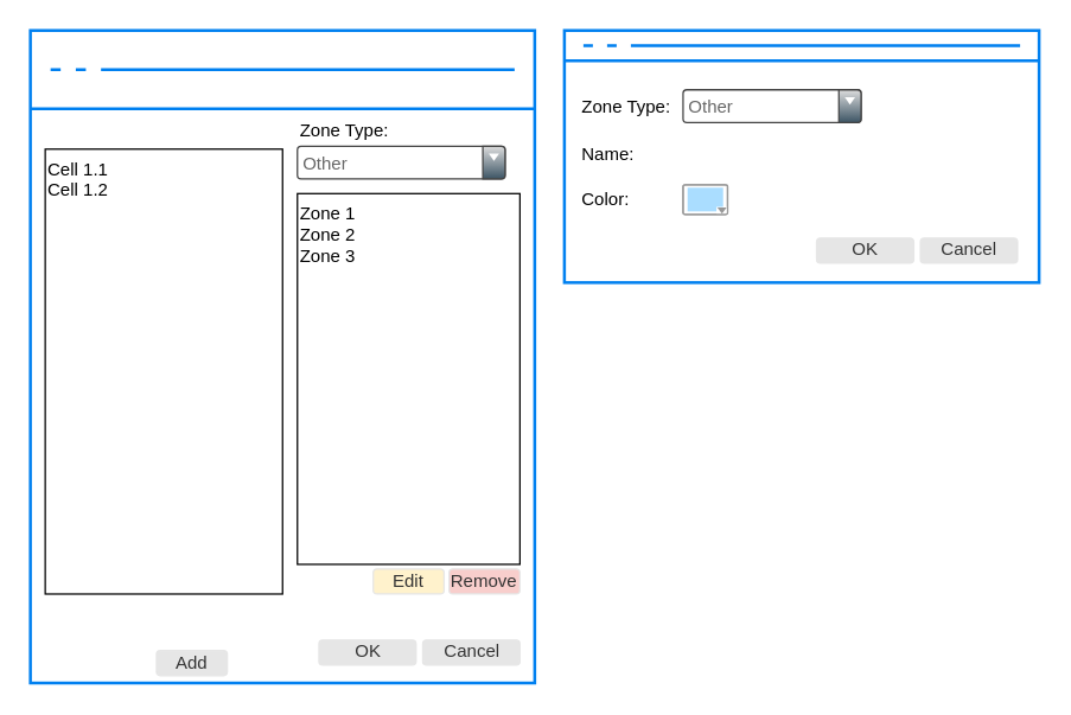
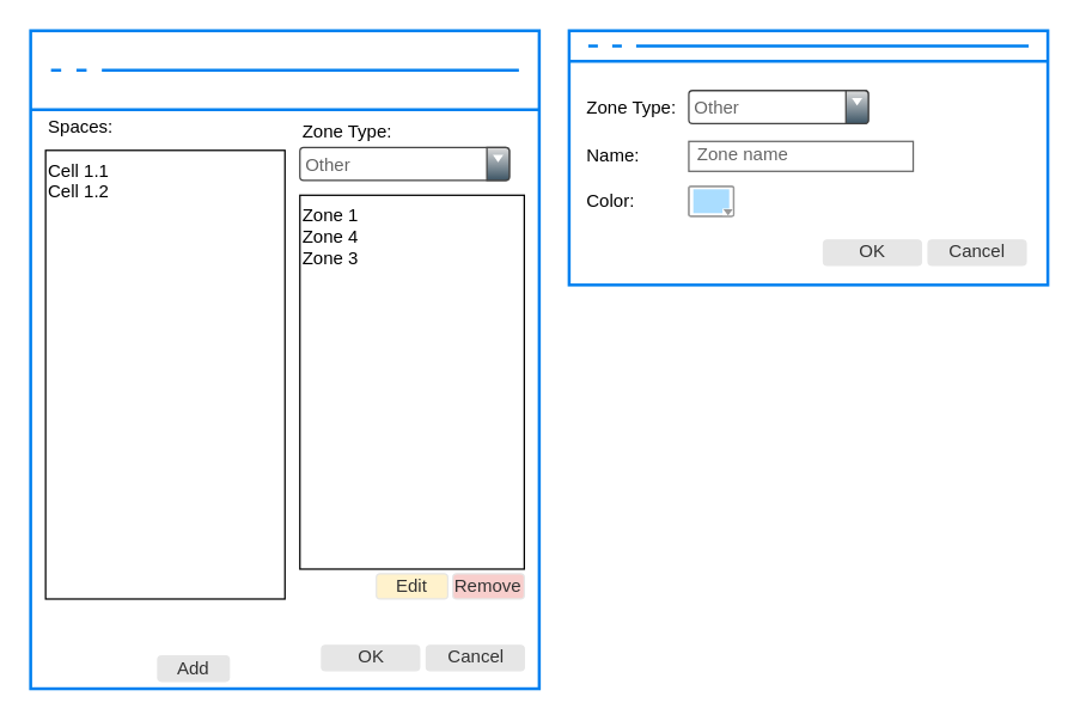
  <mxCell id="0" />
  <mxCell id="1" parent="0" />
  <mxCell id="2" value="" style="html=1;verticalLabelPosition=bottom;align=center;labelBackgroundColor=#ffffff;verticalAlign=top;strokeWidth=2;strokeColor=#0080F0;shadow=0;dashed=0;shape=mxgraph.ios7.icons.window;" vertex="1" parent="1"><mxGeometry x="20" y="20" width="340" height="440" as="geometry" /></mxCell>
  <mxCell id="3" value="" style="rounded=0;whiteSpace=wrap;html=1;" vertex="1" parent="1"><mxGeometry x="30" y="100" width="160" height="300" as="geometry" /></mxCell>
  <mxCell id="4" value="Other" style="strokeWidth=1;html=1;shadow=0;dashed=0;shape=mxgraph.ios.iComboBox;spacingTop=2;spacingLeft=2;align=left;strokeColor=#444444;fontColor=#666666;buttonText=;fontSize=12;fillColor=#dddddd;fillColor2=#3D5565;sketch=0;" vertex="1" parent="1"><mxGeometry x="200" y="98" width="140" height="22" as="geometry" /></mxCell>
  <mxCell id="5" value="Zone Type:" style="text;html=1;strokeColor=none;fillColor=none;align=left;verticalAlign=middle;whiteSpace=wrap;rounded=0;" vertex="1" parent="1"><mxGeometry x="200" y="78" width="110" height="20" as="geometry" /></mxCell>
  <mxCell id="6" value="Cell 1.1&lt;br&gt;Cell 1.2" style="text;html=1;strokeColor=none;fillColor=none;align=left;verticalAlign=top;whiteSpace=wrap;rounded=0;imageVerticalAlign=middle;imageAlign=center;labelPosition=center;verticalLabelPosition=middle;" vertex="1" parent="1"><mxGeometry x="30" y="100" width="160" height="300" as="geometry" /></mxCell>
+ <mxCell id="7" value="Spaces:" style="text;html=1;strokeColor=none;fillColor=none;align=left;verticalAlign=middle;whiteSpace=wrap;rounded=0;" vertex="1" parent="1"><mxGeometry x="30" y="75" width="160" height="20" as="geometry" /></mxCell>
  <mxCell id="8" value="" style="rounded=0;whiteSpace=wrap;html=1;" vertex="1" parent="1"><mxGeometry x="200" y="130" width="150" height="250" as="geometry" /></mxCell>
  <mxCell id="9" value="Add" style="rounded=1;html=1;shadow=0;dashed=0;whiteSpace=wrap;fontSize=12;fillColor=#E6E6E6;align=center;strokeColor=#E6E6E6;fontColor=#333333;" vertex="1" parent="1"><mxGeometry x="105" y="438.12" width="47.75" height="16.88" as="geometry" /></mxCell>
- <mxCell id="10" value="Zone 1&lt;br&gt;Zone 2&lt;br&gt;Zone 3" style="text;html=1;strokeColor=none;fillColor=none;align=left;verticalAlign=top;whiteSpace=wrap;rounded=0;imageVerticalAlign=middle;imageAlign=center;labelPosition=center;verticalLabelPosition=middle;" vertex="1" parent="1"><mxGeometry x="200" y="130" width="150" height="250" as="geometry" /></mxCell>
+ <mxCell id="10" value="Zone 1&lt;br&gt;Zone 4&lt;br&gt;Zone 3" style="text;html=1;strokeColor=none;fillColor=none;align=left;verticalAlign=top;whiteSpace=wrap;rounded=0;imageVerticalAlign=middle;imageAlign=center;labelPosition=center;verticalLabelPosition=middle;" vertex="1" parent="1"><mxGeometry x="200" y="130" width="150" height="250" as="geometry" /></mxCell>
  <mxCell id="11" value="Remove" style="rounded=1;html=1;shadow=0;dashed=0;whiteSpace=wrap;fontSize=12;fillColor=#f8cecc;align=center;strokeColor=#E6E6E6;fontColor=#333333;" vertex="1" parent="1"><mxGeometry x="302.25" y="383.12" width="47.75" height="16.88" as="geometry" /></mxCell>
  <mxCell id="12" value="Cancel" style="rounded=1;html=1;shadow=0;dashed=0;whiteSpace=wrap;fontSize=12;fillColor=#E6E6E6;align=center;strokeColor=#E6E6E6;fontColor=#333333;" vertex="1" parent="1"><mxGeometry x="284.5" y="431" width="65.5" height="16.88" as="geometry" /></mxCell>
  <mxCell id="13" value="OK" style="rounded=1;html=1;shadow=0;dashed=0;whiteSpace=wrap;fontSize=12;fillColor=#E6E6E6;align=center;strokeColor=#E6E6E6;fontColor=#333333;" vertex="1" parent="1"><mxGeometry x="214.5" y="431" width="65.5" height="16.88" as="geometry" /></mxCell>
  <mxCell id="14" value="" style="html=1;verticalLabelPosition=bottom;align=center;labelBackgroundColor=#ffffff;verticalAlign=top;strokeWidth=2;strokeColor=#0080F0;shadow=0;dashed=0;shape=mxgraph.ios7.icons.window;sketch=0;" vertex="1" parent="1"><mxGeometry x="380" y="20" width="320" height="170" as="geometry" /></mxCell>
  <mxCell id="15" value="Cancel" style="rounded=1;html=1;shadow=0;dashed=0;whiteSpace=wrap;fontSize=12;fillColor=#E6E6E6;align=center;strokeColor=#E6E6E6;fontColor=#333333;" vertex="1" parent="1"><mxGeometry x="620" y="160" width="65.5" height="16.88" as="geometry" /></mxCell>
  <mxCell id="16" value="OK" style="rounded=1;html=1;shadow=0;dashed=0;whiteSpace=wrap;fontSize=12;fillColor=#E6E6E6;align=center;strokeColor=#E6E6E6;fontColor=#333333;" vertex="1" parent="1"><mxGeometry x="550" y="160" width="65.5" height="16.88" as="geometry" /></mxCell>
  <mxCell id="17" value="Other" style="strokeWidth=1;html=1;shadow=0;dashed=0;shape=mxgraph.ios.iComboBox;spacingTop=2;spacingLeft=2;align=left;strokeColor=#444444;fontColor=#666666;buttonText=;fontSize=12;fillColor=#dddddd;fillColor2=#3D5565;sketch=0;" vertex="1" parent="1"><mxGeometry x="460" y="60" width="120" height="22" as="geometry" /></mxCell>
  <mxCell id="18" value="Zone Type:" style="text;html=1;strokeColor=none;fillColor=none;align=left;verticalAlign=middle;whiteSpace=wrap;rounded=0;" vertex="1" parent="1"><mxGeometry x="390" y="62" width="70" height="20" as="geometry" /></mxCell>
+ <mxCell id="19" value="Zone name" style="strokeWidth=1;shadow=0;dashed=0;align=center;html=1;shape=mxgraph.mockup.text.textBox;fontColor=#666666;align=left;fontSize=12;spacingLeft=4;spacingTop=-3;strokeColor=#666666;mainText=" vertex="1" parent="1"><mxGeometry x="460" y="94" width="150" height="20" as="geometry" /></mxCell>
  <mxCell id="20" value="Name:" style="text;html=1;strokeColor=none;fillColor=none;align=left;verticalAlign=middle;whiteSpace=wrap;rounded=0;" vertex="1" parent="1"><mxGeometry x="390" y="94" width="60" height="20" as="geometry" /></mxCell>
  <mxCell id="21" value="Color:" style="text;html=1;strokeColor=none;fillColor=none;align=left;verticalAlign=middle;whiteSpace=wrap;rounded=0;" vertex="1" parent="1"><mxGeometry x="390" y="124" width="60" height="20" as="geometry" /></mxCell>
  <mxCell id="22" value="" style="verticalLabelPosition=bottom;shadow=0;dashed=0;align=center;html=1;verticalAlign=top;strokeWidth=1;shape=mxgraph.mockup.forms.colorPicker;chosenColor=#aaddff;fontSize=12;" vertex="1" parent="1"><mxGeometry x="460" y="124" width="30" height="20" as="geometry" /></mxCell>
  <mxCell id="23" value="Edit" style="rounded=1;html=1;shadow=0;dashed=0;whiteSpace=wrap;fontSize=12;fillColor=#fff2cc;align=center;strokeColor=#E6E6E6;fontColor=#333333;" vertex="1" parent="1"><mxGeometry x="251.13" y="383.12" width="47.75" height="16.88" as="geometry" /></mxCell>
